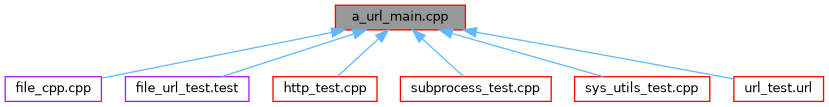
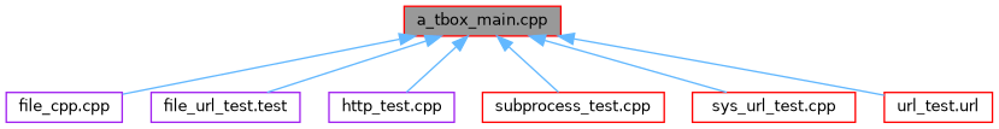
  digraph {
    node [color=red fillcolor=white fontname=Helvetica fontsize=10 shape=box style=filled]
    edge [color=steelblue1 dir=back fontname=Helvetica fontsize=10 labelfontname=Helvetica labelfontsize=10 style=solid]
-   n1 [fillcolor=grey60 fontcolor=black height=0.2 label="a_url_main.cpp" width=0.4]
+   n1 [fillcolor=grey60 fontcolor=black height=0.2 label="a_tbox_main.cpp" width=0.4]
    n2 [color=purple height=0.2 label="file_cpp.cpp" width=0.4]
    n3 [color=purple height=0.2 label="file_url_test.test" width=0.4]
-   n4 [height=0.2 label="http_test.cpp" width=0.4]
+   n4 [color=purple height=0.2 label="http_test.cpp" width=0.4]
    n5 [height=0.2 label="subprocess_test.cpp" width=0.4]
-   n6 [height=0.2 label="sys_utils_test.cpp" width=0.4]
+   n6 [height=0.2 label="sys_url_test.cpp" width=0.4]
    n7 [height=0.2 label="url_test.url" width=0.4]
    n1 -> n2
    n1 -> n3
    n1 -> n4
    n1 -> n5
    n1 -> n6
    n1 -> n7
  }
